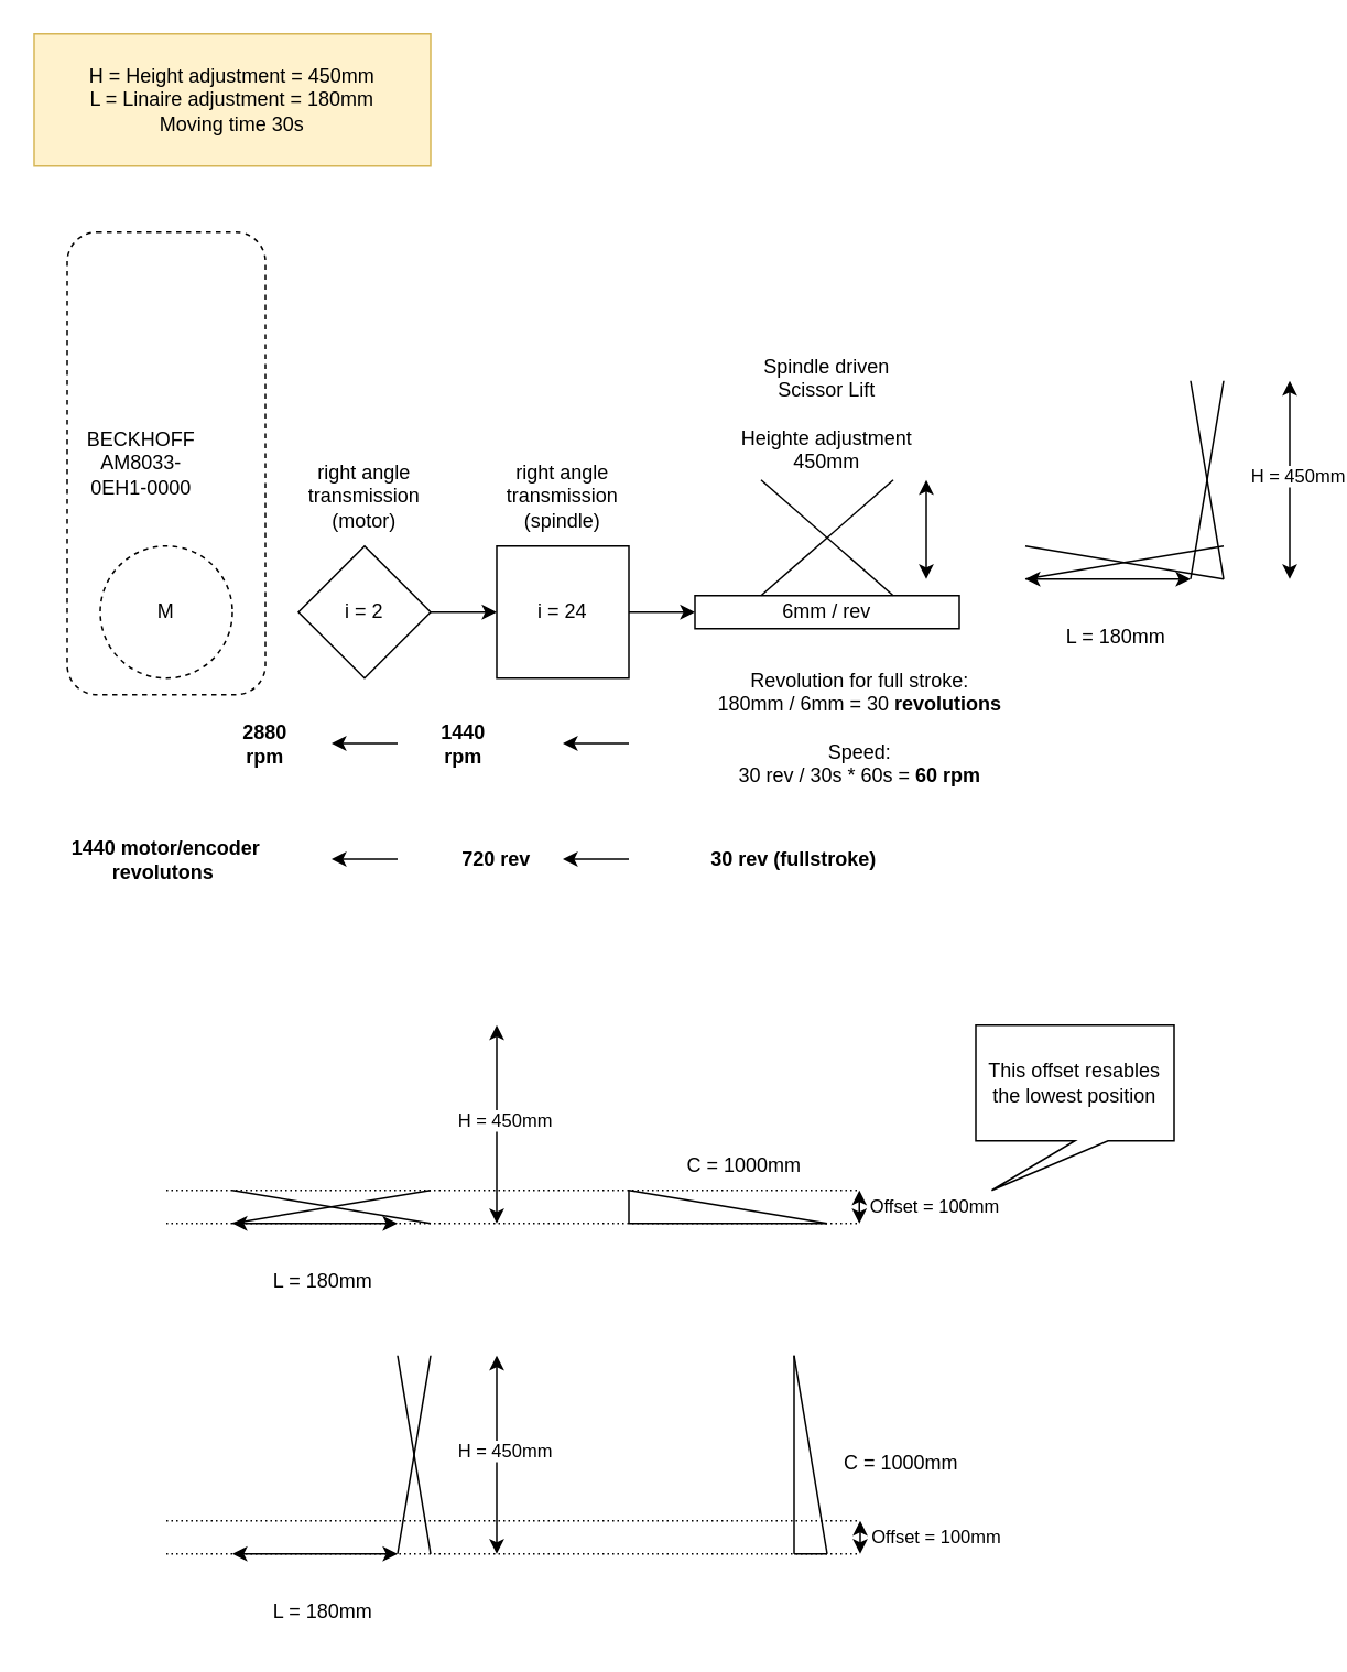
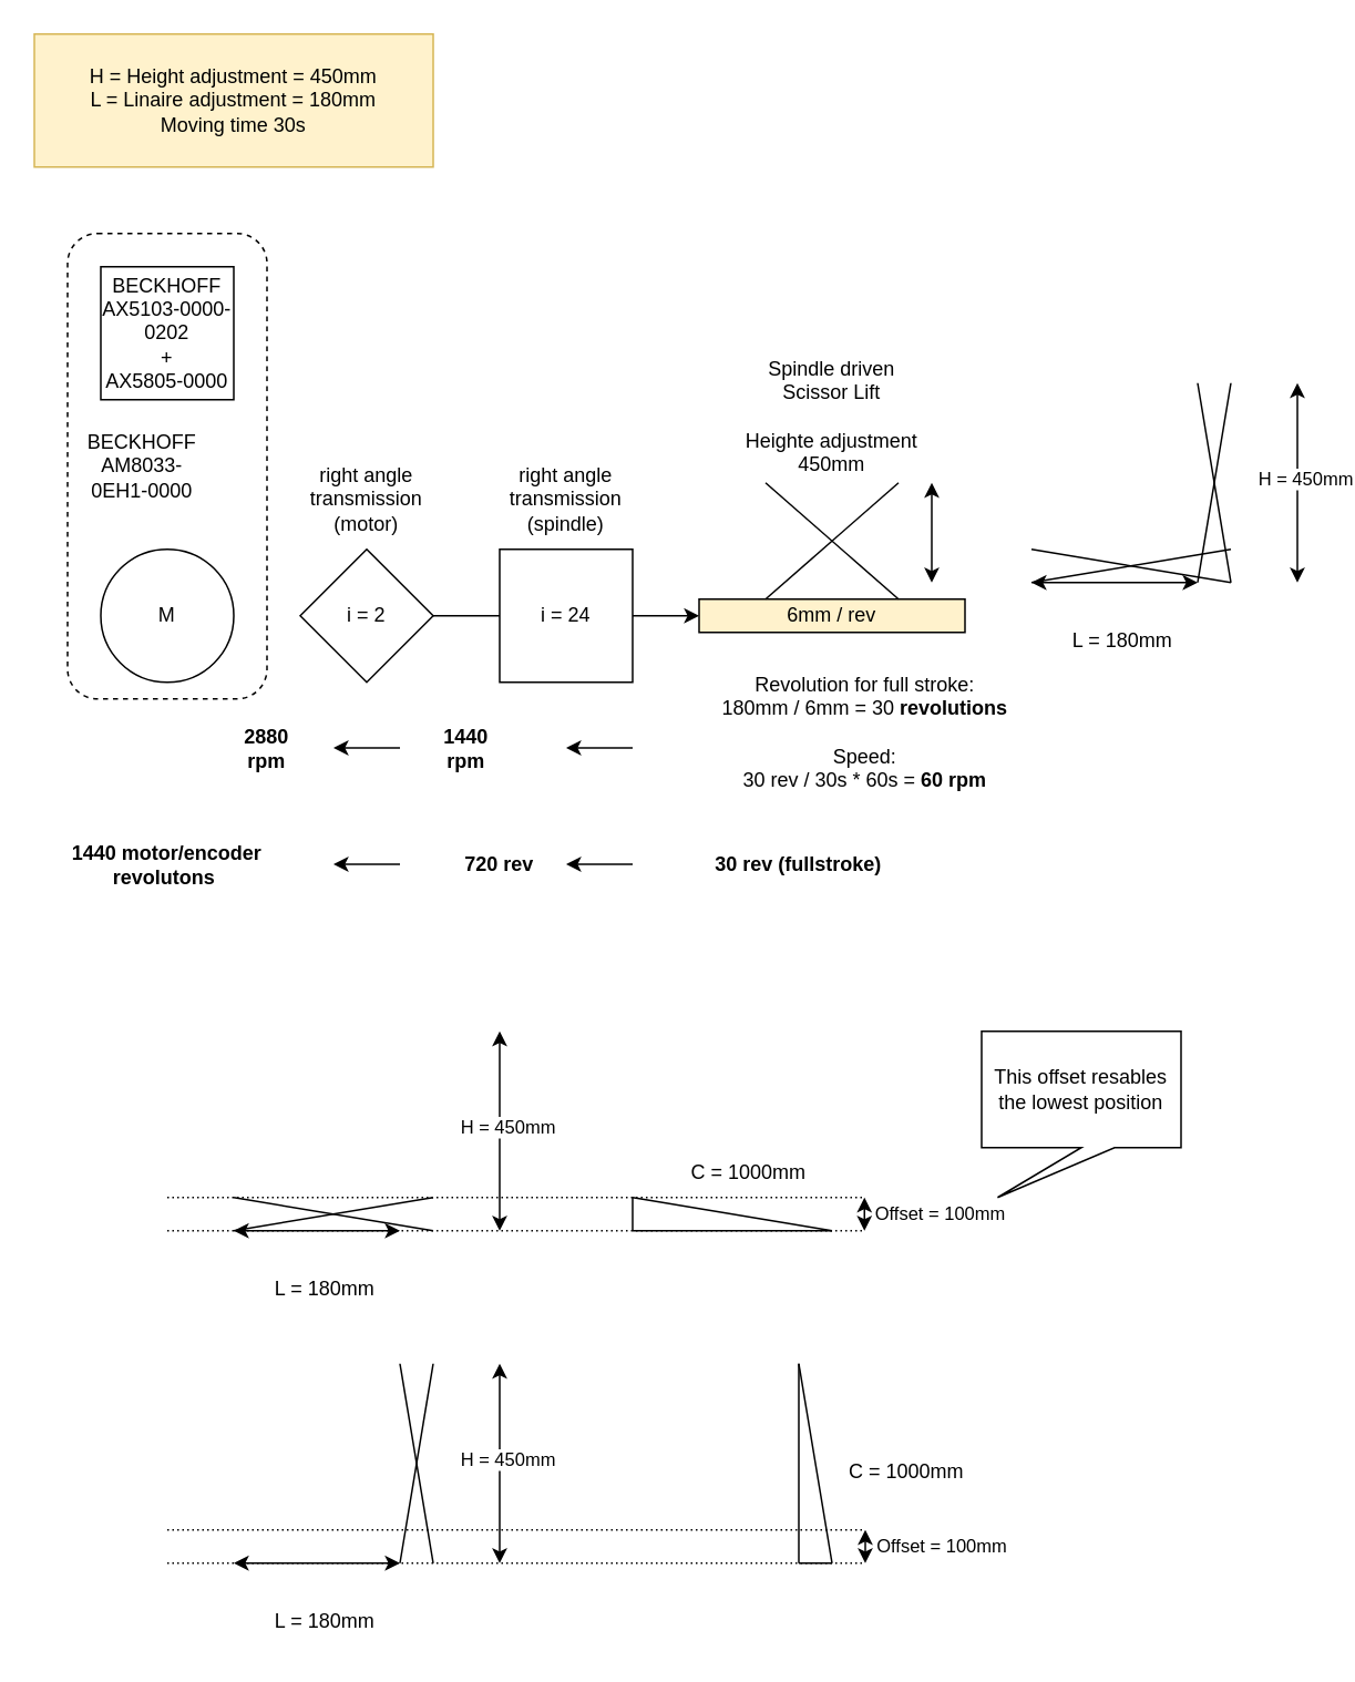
  <mxCell id="0" />
  <mxCell id="1" parent="0" />
  <mxCell id="2" value="&lt;div style=&quot;&quot;&gt;&lt;br&gt;&lt;/div&gt;" style="rounded=1;whiteSpace=wrap;html=1;dashed=1;fillColor=none;align=center;" parent="1" vertex="1"><mxGeometry x="40" y="140" width="120" height="280" as="geometry" /></mxCell>
  <mxCell id="3" value="H = Height adjustment = 450mm&lt;div&gt;L = Linaire adjustment = 180mm&lt;/div&gt;&lt;div&gt;Moving time 30s&lt;/div&gt;" style="text;html=1;align=center;verticalAlign=middle;whiteSpace=wrap;rounded=0;fillColor=#fff2cc;strokeColor=#d6b656;" parent="1" vertex="1"><mxGeometry x="20" y="20" width="240" height="80" as="geometry" /></mxCell>
  <mxCell id="4" value="i = 2" style="rhombus;whiteSpace=wrap;html=1;aspect=fixed;" parent="1" vertex="1"><mxGeometry x="180" y="330" width="80" height="80" as="geometry" /></mxCell>
  <mxCell id="5" value="i = 24" style="whiteSpace=wrap;html=1;aspect=fixed;" parent="1" vertex="1"><mxGeometry x="300" y="330" width="80" height="80" as="geometry" /></mxCell>
- <mxCell id="6" value="M" style="ellipse;whiteSpace=wrap;html=1;aspect=fixed;dashed=1;" parent="1" vertex="1"><mxGeometry x="60" y="330" width="80" height="80" as="geometry" /></mxCell>
- <mxCell id="7" value="" style="endArrow=classic;html=1;rounded=0;exitX=1;exitY=0.5;exitDx=0;exitDy=0;entryX=0;entryY=0.5;entryDx=0;entryDy=0;" parent="1" source="4" target="5" edge="1"><mxGeometry width="50" height="50" relative="1" as="geometry"><mxPoint x="150" y="380" as="sourcePoint" /><mxPoint x="190" y="380" as="targetPoint" /></mxGeometry></mxCell>
+ <mxCell id="6" value="M" style="ellipse;whiteSpace=wrap;html=1;aspect=fixed;" parent="1" vertex="1"><mxGeometry x="60" y="330" width="80" height="80" as="geometry" /></mxCell>
+ <mxCell id="7" value="" style="endArrow=none;html=1;rounded=0;exitX=1;exitY=0.5;exitDx=0;exitDy=0;entryX=0;entryY=0.5;entryDx=0;entryDy=0;" parent="1" source="4" target="5" edge="1"><mxGeometry width="50" height="50" relative="1" as="geometry"><mxPoint x="150" y="380" as="sourcePoint" /><mxPoint x="190" y="380" as="targetPoint" /></mxGeometry></mxCell>
  <mxCell id="8" value="&lt;div&gt;right angle transmission (motor)&lt;/div&gt;" style="text;html=1;align=center;verticalAlign=middle;whiteSpace=wrap;rounded=0;" parent="1" vertex="1"><mxGeometry x="180" y="270" width="80" height="60" as="geometry" /></mxCell>
  <mxCell id="9" value="right angle transmission&lt;div&gt;(spindle)&lt;/div&gt;" style="text;html=1;align=center;verticalAlign=middle;whiteSpace=wrap;rounded=0;" parent="1" vertex="1"><mxGeometry x="300" y="270" width="80" height="60" as="geometry" /></mxCell>
  <mxCell id="10" value="" style="endArrow=classic;html=1;rounded=0;exitX=1;exitY=0.5;exitDx=0;exitDy=0;" parent="1" source="5" edge="1"><mxGeometry width="50" height="50" relative="1" as="geometry"><mxPoint x="420" y="370" as="sourcePoint" /><mxPoint x="420" y="370" as="targetPoint" /></mxGeometry></mxCell>
- <mxCell id="11" value="6mm / rev" style="rounded=0;whiteSpace=wrap;html=1;" parent="1" vertex="1"><mxGeometry x="420" y="360" width="160" height="20" as="geometry" /></mxCell>
+ <mxCell id="11" value="6mm / rev" style="rounded=0;whiteSpace=wrap;html=1;fillColor=#fff2cc;" parent="1" vertex="1"><mxGeometry x="420" y="360" width="160" height="20" as="geometry" /></mxCell>
  <mxCell id="12" value="Spindle driven Scissor Lift&lt;div&gt;&lt;br&gt;&lt;/div&gt;&lt;div&gt;Heighte&amp;nbsp;adjustment 450mm&lt;br&gt;&lt;/div&gt;" style="text;html=1;align=center;verticalAlign=middle;whiteSpace=wrap;rounded=0;" parent="1" vertex="1"><mxGeometry x="440" y="210" width="120" height="80" as="geometry" /></mxCell>
  <mxCell id="13" value="" style="endArrow=none;html=1;rounded=0;" parent="1" edge="1"><mxGeometry width="50" height="50" relative="1" as="geometry"><mxPoint x="620" y="350" as="sourcePoint" /><mxPoint x="740" y="330" as="targetPoint" /></mxGeometry></mxCell>
  <mxCell id="14" value="" style="endArrow=none;html=1;rounded=0;" parent="1" edge="1"><mxGeometry width="50" height="50" relative="1" as="geometry"><mxPoint x="740" y="350" as="sourcePoint" /><mxPoint x="620" y="330" as="targetPoint" /></mxGeometry></mxCell>
  <mxCell id="15" value="" style="endArrow=classic;startArrow=classic;html=1;rounded=0;" parent="1" edge="1"><mxGeometry width="50" height="50" relative="1" as="geometry"><mxPoint x="780" y="350" as="sourcePoint" /><mxPoint x="780" y="230" as="targetPoint" /></mxGeometry></mxCell>
  <mxCell id="16" value="H = 450mm" style="edgeLabel;html=1;align=center;verticalAlign=middle;resizable=0;points=[];" parent="15" vertex="1" connectable="0"><mxGeometry x="0.05" y="-4" relative="1" as="geometry"><mxPoint as="offset" /></mxGeometry></mxCell>
  <mxCell id="17" value="" style="endArrow=classic;startArrow=classic;html=1;rounded=0;" parent="1" edge="1"><mxGeometry width="50" height="50" relative="1" as="geometry"><mxPoint x="620" y="350" as="sourcePoint" /><mxPoint x="720" y="350" as="targetPoint" /></mxGeometry></mxCell>
  <mxCell id="18" value="L = 180mm" style="text;html=1;align=center;verticalAlign=middle;whiteSpace=wrap;rounded=0;" parent="1" vertex="1"><mxGeometry x="630" y="370" width="90" height="30" as="geometry" /></mxCell>
  <mxCell id="19" value="" style="endArrow=none;html=1;rounded=0;" parent="1" edge="1"><mxGeometry width="50" height="50" relative="1" as="geometry"><mxPoint x="720" y="350" as="sourcePoint" /><mxPoint x="740" y="230" as="targetPoint" /></mxGeometry></mxCell>
  <mxCell id="20" value="" style="endArrow=none;html=1;rounded=0;" parent="1" edge="1"><mxGeometry width="50" height="50" relative="1" as="geometry"><mxPoint x="740" y="350" as="sourcePoint" /><mxPoint x="720" y="230" as="targetPoint" /></mxGeometry></mxCell>
  <mxCell id="21" value="Revolution for full stroke:&lt;div&gt;180mm / 6mm = 30&lt;b&gt;&amp;nbsp;revolutions&lt;/b&gt;&lt;br&gt;&lt;br&gt;Speed:&lt;/div&gt;&lt;div&gt;30 rev / 30s * 60s = &lt;b&gt;60&amp;nbsp;rpm&lt;/b&gt;&lt;/div&gt;" style="text;html=1;align=center;verticalAlign=middle;whiteSpace=wrap;rounded=0;" parent="1" vertex="1"><mxGeometry x="420" y="380" width="200" height="120" as="geometry" /></mxCell>
  <mxCell id="22" value="&lt;div&gt;&lt;b&gt;1440 rpm&lt;/b&gt;&lt;/div&gt;" style="text;html=1;align=center;verticalAlign=middle;whiteSpace=wrap;rounded=0;fontColor=#000000;" parent="1" vertex="1"><mxGeometry x="260" y="430" width="40" height="40" as="geometry" /></mxCell>
  <mxCell id="23" value="&lt;div&gt;&lt;b&gt;2880 rpm&lt;/b&gt;&lt;/div&gt;" style="text;html=1;align=center;verticalAlign=middle;whiteSpace=wrap;rounded=0;fontColor=#000000;" parent="1" vertex="1"><mxGeometry x="140" y="430" width="40" height="40" as="geometry" /></mxCell>
  <mxCell id="24" value="" style="endArrow=classic;html=1;rounded=0;" parent="1" edge="1"><mxGeometry width="50" height="50" relative="1" as="geometry"><mxPoint x="380" y="449.5" as="sourcePoint" /><mxPoint x="340" y="449.5" as="targetPoint" /></mxGeometry></mxCell>
  <mxCell id="25" value="" style="endArrow=classic;html=1;rounded=0;" parent="1" edge="1"><mxGeometry width="50" height="50" relative="1" as="geometry"><mxPoint x="240" y="449.5" as="sourcePoint" /><mxPoint x="200" y="449.5" as="targetPoint" /></mxGeometry></mxCell>
  <mxCell id="26" value="" style="endArrow=none;html=1;rounded=0;exitX=0.25;exitY=0;exitDx=0;exitDy=0;" parent="1" source="11" edge="1"><mxGeometry width="50" height="50" relative="1" as="geometry"><mxPoint x="520" y="360" as="sourcePoint" /><mxPoint x="540" y="290" as="targetPoint" /></mxGeometry></mxCell>
  <mxCell id="27" value="" style="endArrow=none;html=1;rounded=0;" parent="1" edge="1"><mxGeometry width="50" height="50" relative="1" as="geometry"><mxPoint x="540" y="360" as="sourcePoint" /><mxPoint x="460" y="290" as="targetPoint" /></mxGeometry></mxCell>
  <mxCell id="28" value="" style="endArrow=classic;startArrow=classic;html=1;rounded=0;" parent="1" edge="1"><mxGeometry width="50" height="50" relative="1" as="geometry"><mxPoint x="560" y="350" as="sourcePoint" /><mxPoint x="560" y="290" as="targetPoint" /></mxGeometry></mxCell>
+ <mxCell id="29" value="&lt;div&gt;BECKHOFF&lt;/div&gt;AX5103-0000-0202&lt;div&gt;+&lt;/div&gt;&lt;div&gt;AX5805-0000&lt;/div&gt;" style="whiteSpace=wrap;html=1;aspect=fixed;" parent="1" vertex="1"><mxGeometry x="60" y="160" width="80" height="80" as="geometry" /></mxCell>
  <mxCell id="30" value="&lt;div&gt;BECKHOFF&lt;/div&gt;AM8033-0EH1-0000" style="text;html=1;align=center;verticalAlign=middle;whiteSpace=wrap;rounded=0;fillColor=default;" parent="1" vertex="1"><mxGeometry x="45" y="260" width="80" height="40" as="geometry" /></mxCell>
  <mxCell id="31" value="&lt;b&gt;720 rev&lt;/b&gt;" style="text;html=1;align=center;verticalAlign=middle;whiteSpace=wrap;rounded=0;fontColor=#000000;" parent="1" vertex="1"><mxGeometry x="260" y="500" width="80" height="40" as="geometry" /></mxCell>
  <mxCell id="32" value="&lt;div&gt;&lt;b&gt;1440 motor/encoder revolutons&amp;nbsp;&lt;/b&gt;&lt;/div&gt;" style="text;html=1;align=center;verticalAlign=middle;whiteSpace=wrap;rounded=0;fontColor=#000000;" parent="1" vertex="1"><mxGeometry x="20" y="500" width="160" height="40" as="geometry" /></mxCell>
  <mxCell id="33" value="" style="endArrow=classic;html=1;rounded=0;" parent="1" edge="1"><mxGeometry width="50" height="50" relative="1" as="geometry"><mxPoint x="380" y="519.5" as="sourcePoint" /><mxPoint x="340" y="519.5" as="targetPoint" /></mxGeometry></mxCell>
  <mxCell id="34" value="" style="endArrow=classic;html=1;rounded=0;" parent="1" edge="1"><mxGeometry width="50" height="50" relative="1" as="geometry"><mxPoint x="240" y="519.5" as="sourcePoint" /><mxPoint x="200" y="519.5" as="targetPoint" /></mxGeometry></mxCell>
  <mxCell id="35" value="&lt;div&gt;&lt;b&gt;30 rev (fullstroke)&lt;/b&gt;&lt;/div&gt;" style="text;html=1;align=center;verticalAlign=middle;whiteSpace=wrap;rounded=0;fontColor=#000000;" parent="1" vertex="1"><mxGeometry x="420" y="500" width="120" height="40" as="geometry" /></mxCell>
  <mxCell id="36" value="" style="endArrow=none;html=1;rounded=0;" edge="1" parent="1"><mxGeometry width="50" height="50" relative="1" as="geometry"><mxPoint x="140" y="740" as="sourcePoint" /><mxPoint x="260" y="720" as="targetPoint" /></mxGeometry></mxCell>
  <mxCell id="37" value="" style="endArrow=none;html=1;rounded=0;" edge="1" parent="1"><mxGeometry width="50" height="50" relative="1" as="geometry"><mxPoint x="260" y="740" as="sourcePoint" /><mxPoint x="140" y="720" as="targetPoint" /></mxGeometry></mxCell>
  <mxCell id="38" value="" style="endArrow=classic;startArrow=classic;html=1;rounded=0;" edge="1" parent="1"><mxGeometry width="50" height="50" relative="1" as="geometry"><mxPoint x="300" y="740" as="sourcePoint" /><mxPoint x="300" y="620" as="targetPoint" /></mxGeometry></mxCell>
  <mxCell id="39" value="H = 450mm" style="edgeLabel;html=1;align=center;verticalAlign=middle;resizable=0;points=[];" vertex="1" connectable="0" parent="38"><mxGeometry x="0.05" y="-4" relative="1" as="geometry"><mxPoint as="offset" /></mxGeometry></mxCell>
  <mxCell id="40" value="" style="endArrow=classic;startArrow=classic;html=1;rounded=0;" edge="1" parent="1"><mxGeometry width="50" height="50" relative="1" as="geometry"><mxPoint x="140" y="740" as="sourcePoint" /><mxPoint x="240" y="740" as="targetPoint" /></mxGeometry></mxCell>
  <mxCell id="41" value="L = 180mm" style="text;html=1;align=center;verticalAlign=middle;whiteSpace=wrap;rounded=0;" vertex="1" parent="1"><mxGeometry x="150" y="760" width="90" height="30" as="geometry" /></mxCell>
  <mxCell id="42" value="" style="endArrow=classic;startArrow=classic;html=1;rounded=0;" edge="1" parent="1"><mxGeometry width="50" height="50" relative="1" as="geometry"><mxPoint x="300" y="940" as="sourcePoint" /><mxPoint x="300" y="820" as="targetPoint" /></mxGeometry></mxCell>
  <mxCell id="43" value="H = 450mm" style="edgeLabel;html=1;align=center;verticalAlign=middle;resizable=0;points=[];" vertex="1" connectable="0" parent="42"><mxGeometry x="0.05" y="-4" relative="1" as="geometry"><mxPoint as="offset" /></mxGeometry></mxCell>
  <mxCell id="44" value="" style="endArrow=classic;startArrow=classic;html=1;rounded=0;" edge="1" parent="1"><mxGeometry width="50" height="50" relative="1" as="geometry"><mxPoint x="140" y="940" as="sourcePoint" /><mxPoint x="240" y="940" as="targetPoint" /></mxGeometry></mxCell>
  <mxCell id="45" value="L = 180mm" style="text;html=1;align=center;verticalAlign=middle;whiteSpace=wrap;rounded=0;" vertex="1" parent="1"><mxGeometry x="150" y="960" width="90" height="30" as="geometry" /></mxCell>
  <mxCell id="46" value="" style="endArrow=none;html=1;rounded=0;" edge="1" parent="1"><mxGeometry width="50" height="50" relative="1" as="geometry"><mxPoint x="240" y="940" as="sourcePoint" /><mxPoint x="260" y="820" as="targetPoint" /></mxGeometry></mxCell>
  <mxCell id="47" value="" style="endArrow=none;html=1;rounded=0;" edge="1" parent="1"><mxGeometry width="50" height="50" relative="1" as="geometry"><mxPoint x="260" y="940" as="sourcePoint" /><mxPoint x="240" y="820" as="targetPoint" /></mxGeometry></mxCell>
  <mxCell id="48" value="" style="endArrow=none;html=1;rounded=0;" edge="1" parent="1"><mxGeometry width="50" height="50" relative="1" as="geometry"><mxPoint x="500" y="740" as="sourcePoint" /><mxPoint x="380" y="720" as="targetPoint" /></mxGeometry></mxCell>
  <mxCell id="49" value="" style="endArrow=none;html=1;rounded=0;" edge="1" parent="1"><mxGeometry width="50" height="50" relative="1" as="geometry"><mxPoint x="500" y="940" as="sourcePoint" /><mxPoint x="480" y="820" as="targetPoint" /></mxGeometry></mxCell>
  <mxCell id="50" value="" style="endArrow=none;html=1;rounded=0;" edge="1" parent="1"><mxGeometry width="50" height="50" relative="1" as="geometry"><mxPoint x="380" y="740" as="sourcePoint" /><mxPoint x="380" y="720" as="targetPoint" /></mxGeometry></mxCell>
  <mxCell id="51" value="" style="endArrow=none;html=1;rounded=0;" edge="1" parent="1"><mxGeometry width="50" height="50" relative="1" as="geometry"><mxPoint x="380" y="740" as="sourcePoint" /><mxPoint x="500" y="740" as="targetPoint" /></mxGeometry></mxCell>
  <mxCell id="52" value="" style="endArrow=none;html=1;rounded=0;" edge="1" parent="1"><mxGeometry width="50" height="50" relative="1" as="geometry"><mxPoint x="480" y="940" as="sourcePoint" /><mxPoint x="480" y="820" as="targetPoint" /></mxGeometry></mxCell>
  <mxCell id="53" value="" style="endArrow=none;html=1;rounded=0;" edge="1" parent="1"><mxGeometry width="50" height="50" relative="1" as="geometry"><mxPoint x="480" y="940" as="sourcePoint" /><mxPoint x="500" y="940" as="targetPoint" /></mxGeometry></mxCell>
  <mxCell id="54" value="C = 1000mm" style="text;html=1;align=center;verticalAlign=middle;whiteSpace=wrap;rounded=0;" vertex="1" parent="1"><mxGeometry x="405" y="690" width="90" height="30" as="geometry" /></mxCell>
  <mxCell id="55" value="C = 1000mm" style="text;html=1;align=center;verticalAlign=middle;whiteSpace=wrap;rounded=0;" vertex="1" parent="1"><mxGeometry x="500" y="870" width="90" height="30" as="geometry" /></mxCell>
  <mxCell id="56" value="" style="endArrow=classic;startArrow=classic;html=1;rounded=0;" edge="1" parent="1"><mxGeometry width="50" height="50" relative="1" as="geometry"><mxPoint x="519.5" y="740" as="sourcePoint" /><mxPoint x="519.5" y="720" as="targetPoint" /></mxGeometry></mxCell>
  <mxCell id="57" value="Offset = 100mm" style="edgeLabel;html=1;align=center;verticalAlign=middle;resizable=0;points=[];" vertex="1" connectable="0" parent="56"><mxGeometry x="0.05" y="-4" relative="1" as="geometry"><mxPoint x="41" as="offset" /></mxGeometry></mxCell>
  <mxCell id="58" value="" style="endArrow=classic;startArrow=classic;html=1;rounded=0;" edge="1" parent="1"><mxGeometry width="50" height="50" relative="1" as="geometry"><mxPoint x="520" y="940" as="sourcePoint" /><mxPoint x="520" y="920" as="targetPoint" /></mxGeometry></mxCell>
  <mxCell id="59" value="Offset = 100mm" style="edgeLabel;html=1;align=center;verticalAlign=middle;resizable=0;points=[];" vertex="1" connectable="0" parent="58"><mxGeometry x="0.05" y="-4" relative="1" as="geometry"><mxPoint x="41" as="offset" /></mxGeometry></mxCell>
  <mxCell id="60" value="" style="endArrow=none;html=1;rounded=0;dashed=1;dashPattern=1 2;" edge="1" parent="1"><mxGeometry width="50" height="50" relative="1" as="geometry"><mxPoint x="100" y="720" as="sourcePoint" /><mxPoint x="520" y="720" as="targetPoint" /></mxGeometry></mxCell>
  <mxCell id="61" value="" style="endArrow=none;html=1;rounded=0;dashed=1;dashPattern=1 2;" edge="1" parent="1"><mxGeometry width="50" height="50" relative="1" as="geometry"><mxPoint x="100" y="920" as="sourcePoint" /><mxPoint x="520" y="920" as="targetPoint" /></mxGeometry></mxCell>
  <mxCell id="62" value="" style="endArrow=none;html=1;rounded=0;dashed=1;dashPattern=1 2;" edge="1" parent="1"><mxGeometry width="50" height="50" relative="1" as="geometry"><mxPoint x="100" y="740" as="sourcePoint" /><mxPoint x="520" y="740" as="targetPoint" /></mxGeometry></mxCell>
  <mxCell id="63" value="" style="endArrow=none;html=1;rounded=0;dashed=1;dashPattern=1 2;" edge="1" parent="1"><mxGeometry width="50" height="50" relative="1" as="geometry"><mxPoint x="100" y="940" as="sourcePoint" /><mxPoint x="520" y="940" as="targetPoint" /></mxGeometry></mxCell>
  <mxCell id="64" value="This offset resables the lowest position" style="shape=callout;whiteSpace=wrap;html=1;perimeter=calloutPerimeter;position2=0.08;" vertex="1" parent="1"><mxGeometry x="590" y="620" width="120" height="100" as="geometry" /></mxCell>
